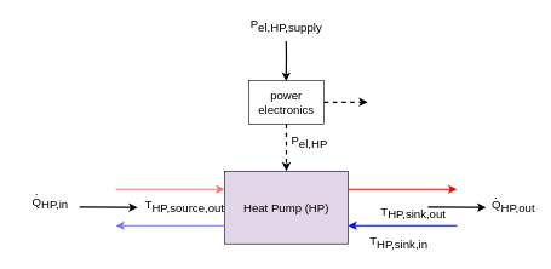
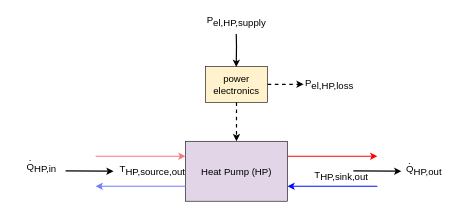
  <mxCell id="0" />
  <mxCell id="1" parent="0" />
  <mxCell id="2" value="&lt;font style=&quot;font-size: 16px;&quot;&gt;Heat Pump (HP)&lt;/font&gt;" style="rounded=0;whiteSpace=wrap;html=1;fontSize=16;fillColor=#e1d5e7;" parent="1" vertex="1"><mxGeometry x="309" y="235" width="170" height="100" as="geometry" /></mxCell>
  <mxCell id="3" value="" style="endArrow=classic;html=1;rounded=0;entryX=0;entryY=0.25;entryDx=0;entryDy=0;strokeWidth=2;strokeColor=#757AFF;fontSize=16;" parent="1" edge="1"><mxGeometry width="50" height="50" relative="1" as="geometry"><mxPoint x="309" y="310" as="sourcePoint" /><mxPoint x="159" y="310" as="targetPoint" /></mxGeometry></mxCell>
  <mxCell id="4" value="" style="endArrow=classic;html=1;rounded=0;entryX=0;entryY=0.25;entryDx=0;entryDy=0;strokeWidth=2;strokeColor=#F70505;fontSize=16;" parent="1" edge="1"><mxGeometry width="50" height="50" relative="1" as="geometry"><mxPoint x="479" y="260" as="sourcePoint" /><mxPoint x="629" y="260" as="targetPoint" /></mxGeometry></mxCell>
  <mxCell id="5" value="" style="endArrow=classic;html=1;rounded=0;entryX=0;entryY=0.25;entryDx=0;entryDy=0;strokeWidth=2;strokeColor=#050DFF;fontSize=16;" parent="1" edge="1"><mxGeometry width="50" height="50" relative="1" as="geometry"><mxPoint x="629" y="310" as="sourcePoint" /><mxPoint x="479" y="310" as="targetPoint" /></mxGeometry></mxCell>
  <mxCell id="6" value="" style="endArrow=classic;html=1;rounded=0;entryX=0;entryY=0.25;entryDx=0;entryDy=0;strokeWidth=2;fillColor=#f8cecc;strokeColor=#F77777;fontColor=#FF4A4A;fontSize=16;" parent="1" edge="1"><mxGeometry width="50" height="50" relative="1" as="geometry"><mxPoint x="159" y="260" as="sourcePoint" /><mxPoint x="309" y="260" as="targetPoint" /></mxGeometry></mxCell>
  <mxCell id="7" value="" style="endArrow=classic;html=1;rounded=0;strokeColor=#000000;strokeWidth=2;fontSize=16;entryX=0.5;entryY=0;entryDx=0;entryDy=0;exitX=0.5;exitY=1;exitDx=0;exitDy=0;dashed=1;" parent="1" source="18" target="2" edge="1"><mxGeometry width="50" height="50" relative="1" as="geometry"><mxPoint x="394" y="190" as="sourcePoint" /><mxPoint x="479" y="230" as="targetPoint" /></mxGeometry></mxCell>
  <mxCell id="8" value="" style="endArrow=classic;html=1;rounded=0;strokeWidth=2;fillColor=#f8cecc;strokeColor=#000000;fontSize=16;" parent="1" edge="1"><mxGeometry width="50" height="50" relative="1" as="geometry"><mxPoint x="109" y="284.5" as="sourcePoint" /><mxPoint x="189" y="285" as="targetPoint" /></mxGeometry></mxCell>
  <mxCell id="9" value="" style="endArrow=classic;html=1;rounded=0;strokeWidth=2;fillColor=#f8cecc;strokeColor=#000000;fontSize=16;" parent="1" edge="1"><mxGeometry width="50" height="50" relative="1" as="geometry"><mxPoint x="589" y="284.5" as="sourcePoint" /><mxPoint x="669" y="285" as="targetPoint" /></mxGeometry></mxCell>
  <mxCell id="10" value="Q&lt;sub style=&quot;font-size: 16px;&quot;&gt;HP,in&lt;/sub&gt;" style="text;html=1;strokeColor=none;fillColor=none;align=center;verticalAlign=middle;whiteSpace=wrap;rounded=0;fontSize=16;" parent="1" vertex="1"><mxGeometry x="39" y="264" width="60" height="30" as="geometry" /></mxCell>
  <mxCell id="11" value="Q&lt;sub style=&quot;font-size: 16px;&quot;&gt;HP,out&lt;/sub&gt;" style="text;html=1;strokeColor=none;fillColor=none;align=center;verticalAlign=middle;whiteSpace=wrap;rounded=0;fontSize=16;" parent="1" vertex="1"><mxGeometry x="677" y="268" width="60" height="30" as="geometry" /></mxCell>
- <mxCell id="12" value="&lt;span style=&quot;font-size: 16px;&quot;&gt;P&lt;sub style=&quot;font-size: 16px;&quot;&gt;el,HP&lt;/sub&gt;&lt;/span&gt;" style="text;html=1;strokeColor=none;fillColor=none;align=center;verticalAlign=middle;whiteSpace=wrap;rounded=0;fontSize=16;" parent="1" vertex="1"><mxGeometry x="396" y="180" width="60" height="30" as="geometry" /></mxCell>
  <mxCell id="13" value="." style="text;html=1;strokeColor=none;fillColor=none;align=center;verticalAlign=middle;whiteSpace=wrap;rounded=0;fontSize=16;" parent="1" vertex="1"><mxGeometry x="20" y="248" width="60" height="30" as="geometry" /></mxCell>
  <mxCell id="14" value="." style="text;html=1;strokeColor=none;fillColor=none;align=center;verticalAlign=middle;whiteSpace=wrap;rounded=0;fontSize=16;" parent="1" vertex="1"><mxGeometry x="653" y="252" width="60" height="30" as="geometry" /></mxCell>
  <mxCell id="15" value="T&lt;sub style=&quot;font-size: 16px;&quot;&gt;HP,source,out&lt;/sub&gt;" style="text;html=1;strokeColor=none;fillColor=none;align=center;verticalAlign=middle;whiteSpace=wrap;rounded=0;fontSize=16;" parent="1" vertex="1"><mxGeometry x="224" y="268" width="60" height="30" as="geometry" /></mxCell>
  <mxCell id="16" value="T&lt;sub style=&quot;font-size: 16px;&quot;&gt;HP,sink,out&lt;/sub&gt;" style="text;html=1;strokeColor=none;fillColor=none;align=center;verticalAlign=middle;whiteSpace=wrap;rounded=0;fontSize=16;" parent="1" vertex="1"><mxGeometry x="539" y="277" width="60" height="30" as="geometry" /></mxCell>
- <mxCell id="17" value="T&lt;sub style=&quot;font-size: 16px;&quot;&gt;HP,sink,in&lt;/sub&gt;" style="text;html=1;strokeColor=none;fillColor=none;align=center;verticalAlign=middle;whiteSpace=wrap;rounded=0;fontSize=16;" parent="1" vertex="1"><mxGeometry x="519" y="318" width="60" height="30" as="geometry" /></mxCell>
- <mxCell id="18" value="&lt;font color=&quot;#000000&quot;&gt;power electronics&lt;/font&gt;" style="rounded=0;whiteSpace=wrap;html=1;fontSize=16;fontColor=#FF4A4A;" parent="1" vertex="1"><mxGeometry x="342" y="110" width="104" height="60" as="geometry" /></mxCell>
+ <mxCell id="18" value="&lt;font color=&quot;#000000&quot;&gt;power electronics&lt;/font&gt;" style="rounded=0;whiteSpace=wrap;html=1;fontSize=16;fontColor=#FF4A4A;fillColor=#fff2cc;" parent="1" vertex="1"><mxGeometry x="342" y="110" width="104" height="60" as="geometry" /></mxCell>
  <mxCell id="19" value="" style="endArrow=classic;html=1;rounded=0;strokeColor=#000000;strokeWidth=2;fontSize=16;entryX=0.5;entryY=0;entryDx=0;entryDy=0;exitX=0.5;exitY=1;exitDx=0;exitDy=0;" parent="1" edge="1"><mxGeometry width="50" height="50" relative="1" as="geometry"><mxPoint x="393.58" y="56" as="sourcePoint" /><mxPoint x="393.58" y="111" as="targetPoint" /><Array as="points"><mxPoint x="394" y="76" /></Array></mxGeometry></mxCell>
  <mxCell id="20" value="&lt;span style=&quot;font-size: 16px;&quot;&gt;P&lt;sub style=&quot;font-size: 16px;&quot;&gt;el,HP,supply&lt;/sub&gt;&lt;/span&gt;" style="text;html=1;strokeColor=none;fillColor=none;align=center;verticalAlign=middle;whiteSpace=wrap;rounded=0;fontSize=16;" parent="1" vertex="1"><mxGeometry x="364" y="20" width="60" height="30" as="geometry" /></mxCell>
  <mxCell id="21" value="" style="endArrow=classic;html=1;rounded=0;strokeColor=#000000;strokeWidth=2;fontSize=16;exitX=1;exitY=0.5;exitDx=0;exitDy=0;dashed=1;" parent="1" source="18" edge="1"><mxGeometry width="50" height="50" relative="1" as="geometry"><mxPoint x="566" y="100" as="sourcePoint" /><mxPoint x="506" y="140" as="targetPoint" /><Array as="points"><mxPoint x="476" y="140" /></Array></mxGeometry></mxCell>
+ <mxCell id="22" value="&lt;span style=&quot;font-size: 16px;&quot;&gt;P&lt;sub style=&quot;font-size: 16px;&quot;&gt;el,HP,loss&lt;/sub&gt;&lt;/span&gt;" style="text;html=1;strokeColor=none;fillColor=none;align=center;verticalAlign=middle;whiteSpace=wrap;rounded=0;fontSize=16;" parent="1" vertex="1"><mxGeometry x="519" y="125" width="60" height="30" as="geometry" /></mxCell>
